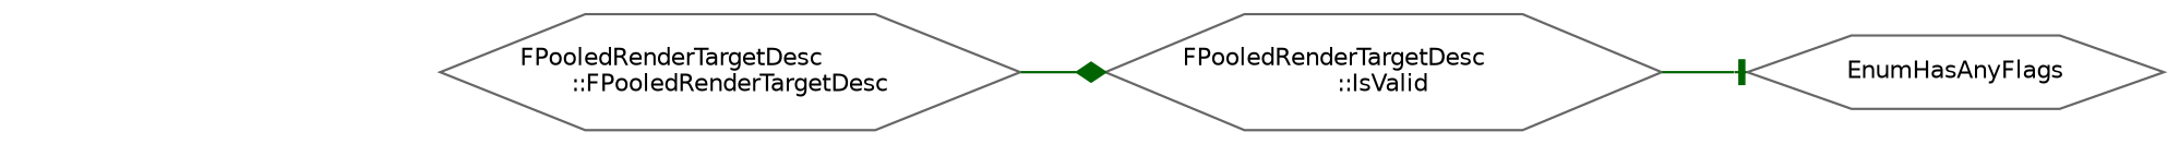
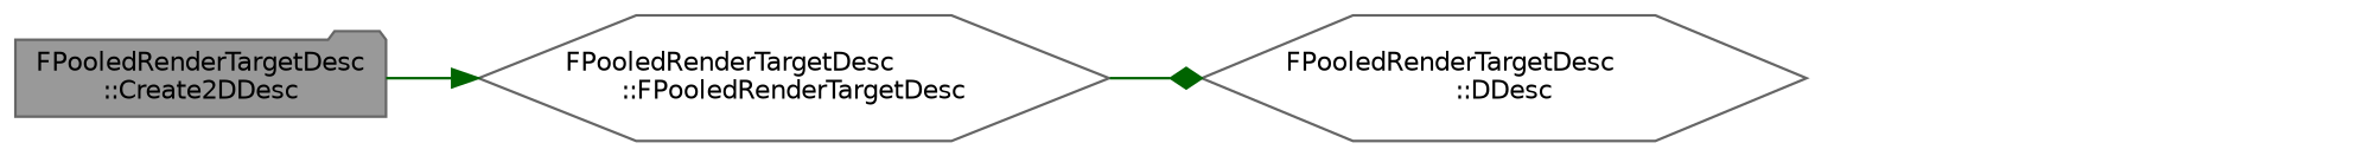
  digraph {
    rankdir=LR
    node [color=grey40 fillcolor=white fontname=Helvetica fontsize=10 shape=hexagon style=filled]
    edge [color=darkgreen fontname=Helvetica fontsize=10 labelfontname=Helvetica labelfontsize=10 style=solid]
+   n1 [color=gray40 fillcolor=grey60 fontcolor=black height=0.2 label="FPooledRenderTargetDesc\l::Create2DDesc" shape=folder width=0.4]
    n2 [height=0.2 label="FPooledRenderTargetDesc\l::FPooledRenderTargetDesc" width=0.4]
-   n3 [height=0.2 label="FPooledRenderTargetDesc\l::IsValid" width=0.4]
-   n4 [height=0.2 label=EnumHasAnyFlags width=0.4]
+   n3 [height=0.2 label="FPooledRenderTargetDesc\l::DDesc" width=0.4]
+   n1 -> n2 [arrowhead=normal]
    n2 -> n3 [arrowhead=diamond]
-   n3 -> n4 [arrowhead=tee]
  }
